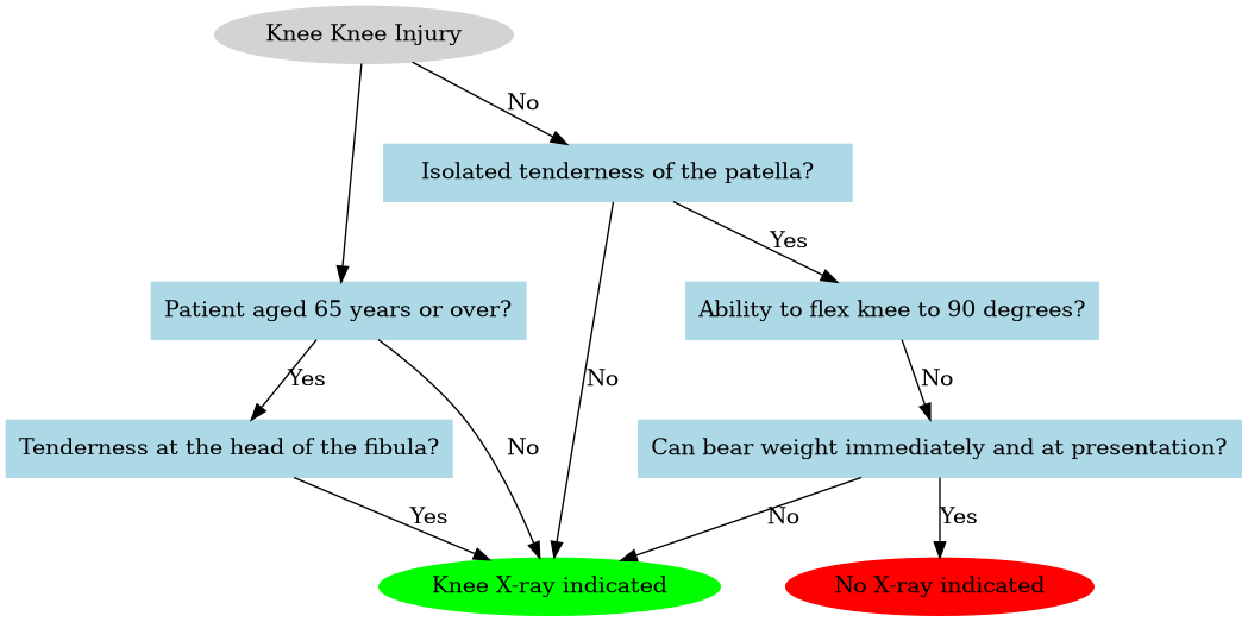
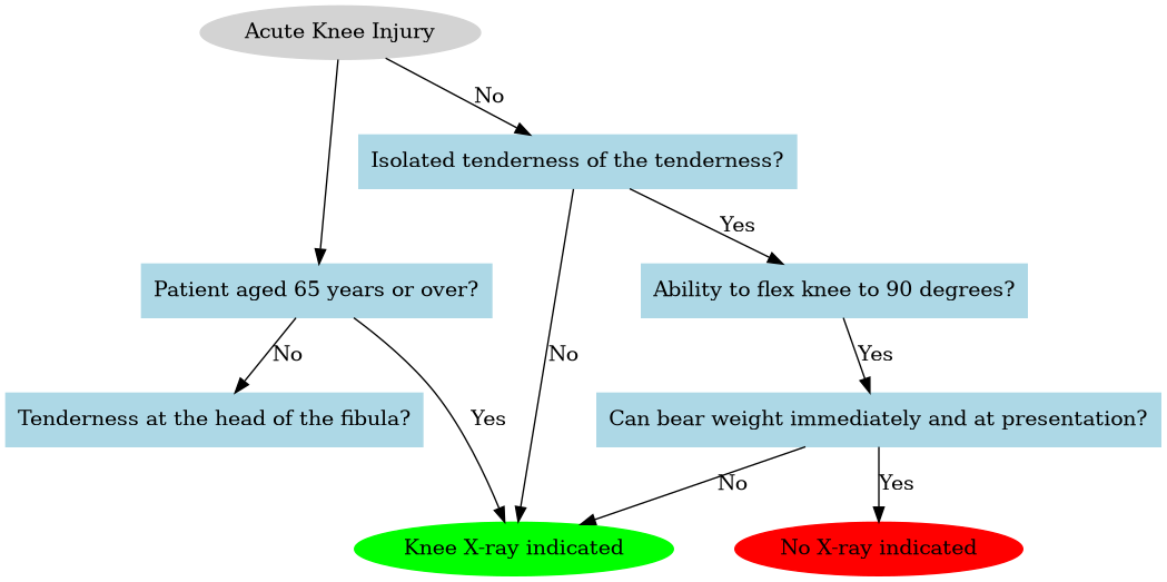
  digraph {
    node [color=lightblue shape=box style=filled]
-   n1 [color=lightgrey label="Knee Knee Injury" shape=ellipse]
+   n1 [color=lightgrey label="Acute Knee Injury" shape=ellipse]
    n2 [label="Patient aged 65 years or over?"]
-   n3 [label="Isolated tenderness of the patella?"]
+   n3 [label="Isolated tenderness of the tenderness?"]
    n4 [label="Tenderness at the head of the fibula?"]
    n5 [color=green label="Knee X-ray indicated" shape=ellipse]
    n6 [label="Ability to flex knee to 90 degrees?"]
    n7 [label="Can bear weight immediately and at presentation?"]
    n8 [color=red label="No X-ray indicated" shape=ellipse]
    n1 -> n2
    n1 -> n3 [label=No]
-   n2 -> n4 [label=Yes]
-   n2 -> n5 [label=No]
+   n2 -> n4 [label=No]
+   n2 -> n5 [label=Yes]
    n3 -> n5 [label=No]
    n3 -> n6 [label=Yes]
-   n4 -> n5 [label=Yes]
-   n6 -> n7 [label=No]
+   n6 -> n7 [label=Yes]
    n7 -> n5 [label=No]
    n7 -> n8 [label=Yes]
  }
